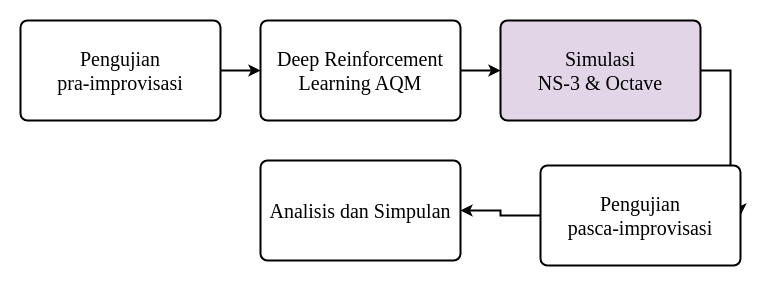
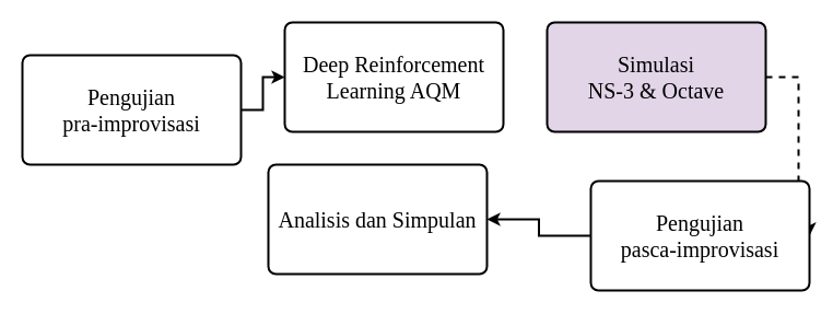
  <mxCell id="0" />
  <mxCell id="1" parent="0" />
- <mxCell id="2" style="edgeStyle=orthogonalEdgeStyle;rounded=0;orthogonalLoop=1;jettySize=auto;html=1;exitX=1;exitY=0.5;exitDx=0;exitDy=0;entryX=1;entryY=0.5;entryDx=0;entryDy=0;strokeWidth=2;" parent="1" source="3" target="9" edge="1"><mxGeometry relative="1" as="geometry"><Array as="points"><mxPoint x="730" y="70" /><mxPoint x="730" y="210" /></Array></mxGeometry></mxCell>
+ <mxCell id="2" style="edgeStyle=orthogonalEdgeStyle;rounded=0;orthogonalLoop=1;jettySize=auto;html=1;exitX=1;exitY=0.5;exitDx=0;exitDy=0;entryX=1;entryY=0.5;entryDx=0;entryDy=0;strokeWidth=2;dashed=1;" parent="1" source="3" target="9" edge="1"><mxGeometry relative="1" as="geometry"><Array as="points"><mxPoint x="730" y="70" /><mxPoint x="730" y="210" /></Array></mxGeometry></mxCell>
  <mxCell id="3" value="Simulasi&lt;div&gt;NS-3 &amp;amp;&amp;nbsp;&lt;span style=&quot;background-color: transparent; color: light-dark(rgb(0, 0, 0), rgb(255, 255, 255));&quot;&gt;Octave&lt;/span&gt;&lt;/div&gt;" style="rounded=1;whiteSpace=wrap;html=1;absoluteArcSize=1;arcSize=14;strokeWidth=2;fontFamily=Times New Roman;fontSize=20;fillColor=#e1d5e7;" parent="1" vertex="1"><mxGeometry x="500" y="20" width="200" height="100" as="geometry" /></mxCell>
- <mxCell id="4" style="edgeStyle=orthogonalEdgeStyle;rounded=0;orthogonalLoop=1;jettySize=auto;html=1;exitX=1;exitY=0.5;exitDx=0;exitDy=0;entryX=0;entryY=0.5;entryDx=0;entryDy=0;strokeWidth=2;" parent="1" source="5" target="3" edge="1"><mxGeometry relative="1" as="geometry" /></mxCell>
  <mxCell id="5" value="Deep Reinforcement Learning AQM" style="rounded=1;whiteSpace=wrap;html=1;absoluteArcSize=1;arcSize=14;strokeWidth=2;fontFamily=Times New Roman;fontSize=20;" parent="1" vertex="1"><mxGeometry x="260" y="20" width="200" height="100" as="geometry" /></mxCell>
  <mxCell id="6" style="edgeStyle=orthogonalEdgeStyle;rounded=0;orthogonalLoop=1;jettySize=auto;html=1;exitX=1;exitY=0.5;exitDx=0;exitDy=0;entryX=0;entryY=0.5;entryDx=0;entryDy=0;strokeWidth=2;" parent="1" source="7" target="5" edge="1"><mxGeometry relative="1" as="geometry" /></mxCell>
- <mxCell id="7" value="Pengujian&lt;div&gt;pra-improvisasi&lt;/div&gt;" style="rounded=1;whiteSpace=wrap;html=1;absoluteArcSize=1;arcSize=14;strokeWidth=2;fontFamily=Times New Roman;fontSize=20;" parent="1" vertex="1"><mxGeometry x="20" y="20" width="200" height="100" as="geometry" /></mxCell>
+ <mxCell id="7" value="Pengujian&lt;div&gt;pra-improvisasi&lt;/div&gt;" style="rounded=1;whiteSpace=wrap;html=1;absoluteArcSize=1;arcSize=14;strokeWidth=2;fontFamily=Times New Roman;fontSize=20;" parent="1" vertex="1"><mxGeometry x="20" y="50" width="200" height="100" as="geometry" /></mxCell>
  <mxCell id="8" style="edgeStyle=orthogonalEdgeStyle;rounded=0;orthogonalLoop=1;jettySize=auto;html=1;exitX=0;exitY=0.5;exitDx=0;exitDy=0;entryX=1;entryY=0.5;entryDx=0;entryDy=0;strokeWidth=2;" parent="1" source="9" target="10" edge="1"><mxGeometry relative="1" as="geometry" /></mxCell>
  <mxCell id="9" value="Pengujian&lt;div&gt;pasca-improvisasi&lt;/div&gt;" style="rounded=1;whiteSpace=wrap;html=1;absoluteArcSize=1;arcSize=14;strokeWidth=2;fontFamily=Times New Roman;fontSize=20;" parent="1" vertex="1"><mxGeometry x="540" y="165" width="200" height="100" as="geometry" /></mxCell>
- <mxCell id="10" value="Analisis dan Simpulan" style="rounded=1;whiteSpace=wrap;html=1;absoluteArcSize=1;arcSize=14;strokeWidth=2;fontFamily=Times New Roman;fontSize=20;" parent="1" vertex="1"><mxGeometry x="260" y="160" width="200" height="100" as="geometry" /></mxCell>
+ <mxCell id="10" value="Analisis dan Simpulan" style="rounded=1;whiteSpace=wrap;html=1;absoluteArcSize=1;arcSize=14;strokeWidth=2;fontFamily=Times New Roman;fontSize=20;" parent="1" vertex="1"><mxGeometry x="245" y="150" width="200" height="100" as="geometry" /></mxCell>
